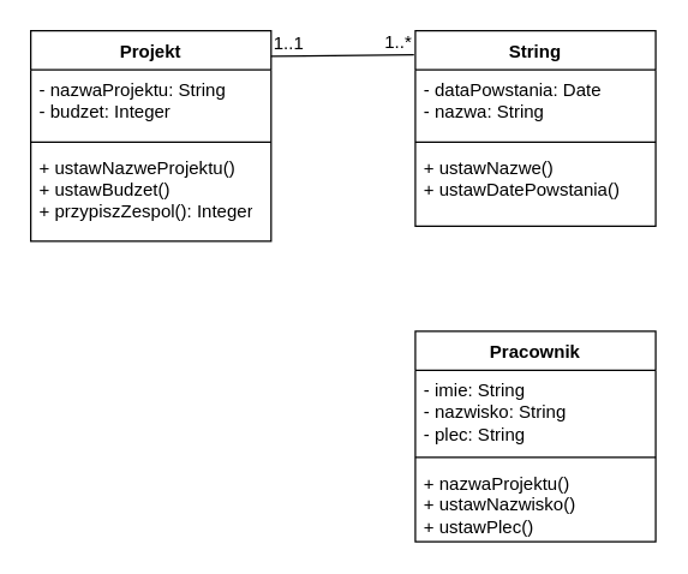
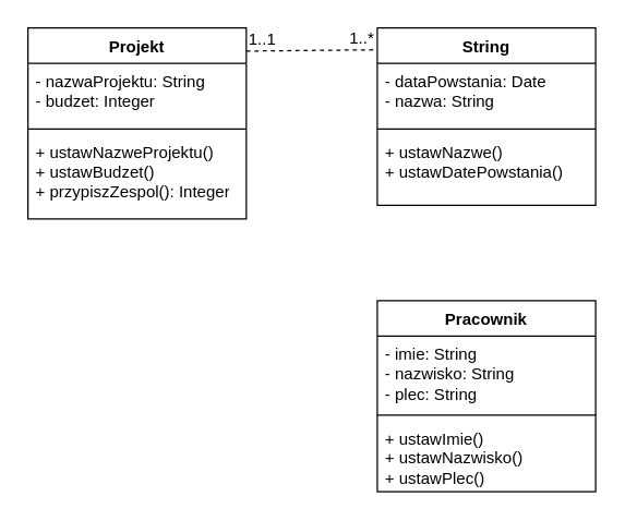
  <mxCell id="0" />
  <mxCell id="1" parent="0" />
  <mxCell id="2" value="Projekt" style="swimlane;fontStyle=1;align=center;verticalAlign=top;childLayout=stackLayout;horizontal=1;startSize=26;horizontalStack=0;resizeParent=1;resizeParentMax=0;resizeLast=0;collapsible=1;marginBottom=0;whiteSpace=wrap;html=1;" vertex="1" parent="1"><mxGeometry x="20" y="20" width="160" height="140" as="geometry" /></mxCell>
  <mxCell id="3" value="- nazwaProjektu: String&lt;div&gt;- budzet: Integer&lt;/div&gt;" style="text;strokeColor=none;fillColor=none;align=left;verticalAlign=top;spacingLeft=4;spacingRight=4;overflow=hidden;rotatable=0;points=[[0,0.5],[1,0.5]];portConstraint=eastwest;whiteSpace=wrap;html=1;" vertex="1" parent="2"><mxGeometry y="26" width="160" height="44" as="geometry" /></mxCell>
  <mxCell id="4" value="" style="line;strokeWidth=1;fillColor=none;align=left;verticalAlign=middle;spacingTop=-1;spacingLeft=3;spacingRight=3;rotatable=0;labelPosition=right;points=[];portConstraint=eastwest;strokeColor=inherit;" vertex="1" parent="2"><mxGeometry y="70" width="160" height="8" as="geometry" /></mxCell>
  <mxCell id="5" value="+ ustawNazweProjektu()&lt;div&gt;+ ustawBudzet()&lt;/div&gt;&lt;div&gt;+ przypiszZespol(): Integer&lt;/div&gt;" style="text;strokeColor=none;fillColor=none;align=left;verticalAlign=top;spacingLeft=4;spacingRight=4;overflow=hidden;rotatable=0;points=[[0,0.5],[1,0.5]];portConstraint=eastwest;whiteSpace=wrap;html=1;" vertex="1" parent="2"><mxGeometry y="78" width="160" height="62" as="geometry" /></mxCell>
  <mxCell id="6" value="String" style="swimlane;fontStyle=1;align=center;verticalAlign=top;childLayout=stackLayout;horizontal=1;startSize=26;horizontalStack=0;resizeParent=1;resizeParentMax=0;resizeLast=0;collapsible=1;marginBottom=0;whiteSpace=wrap;html=1;" vertex="1" parent="1"><mxGeometry x="276" y="20" width="160" height="130" as="geometry" /></mxCell>
  <mxCell id="7" value="- dataPowstania: Date&lt;div&gt;- nazwa: String&lt;/div&gt;" style="text;strokeColor=none;fillColor=none;align=left;verticalAlign=top;spacingLeft=4;spacingRight=4;overflow=hidden;rotatable=0;points=[[0,0.5],[1,0.5]];portConstraint=eastwest;whiteSpace=wrap;html=1;" vertex="1" parent="6"><mxGeometry y="26" width="160" height="44" as="geometry" /></mxCell>
  <mxCell id="8" value="" style="line;strokeWidth=1;fillColor=none;align=left;verticalAlign=middle;spacingTop=-1;spacingLeft=3;spacingRight=3;rotatable=0;labelPosition=right;points=[];portConstraint=eastwest;strokeColor=inherit;" vertex="1" parent="6"><mxGeometry y="70" width="160" height="8" as="geometry" /></mxCell>
  <mxCell id="9" value="+ ustawNazwe()&lt;div&gt;+ ustawDatePowstania()&lt;/div&gt;" style="text;strokeColor=none;fillColor=none;align=left;verticalAlign=top;spacingLeft=4;spacingRight=4;overflow=hidden;rotatable=0;points=[[0,0.5],[1,0.5]];portConstraint=eastwest;whiteSpace=wrap;html=1;" vertex="1" parent="6"><mxGeometry y="78" width="160" height="52" as="geometry" /></mxCell>
  <mxCell id="10" value="Pracownik" style="swimlane;fontStyle=1;align=center;verticalAlign=top;childLayout=stackLayout;horizontal=1;startSize=26;horizontalStack=0;resizeParent=1;resizeParentMax=0;resizeLast=0;collapsible=1;marginBottom=0;whiteSpace=wrap;html=1;" vertex="1" parent="1"><mxGeometry x="276" y="220" width="160" height="140" as="geometry" /></mxCell>
  <mxCell id="11" value="- imie: String&lt;div&gt;- nazwisko: String&lt;/div&gt;&lt;div&gt;- plec: String&lt;/div&gt;" style="text;strokeColor=none;fillColor=none;align=left;verticalAlign=top;spacingLeft=4;spacingRight=4;overflow=hidden;rotatable=0;points=[[0,0.5],[1,0.5]];portConstraint=eastwest;whiteSpace=wrap;html=1;" vertex="1" parent="10"><mxGeometry y="26" width="160" height="54" as="geometry" /></mxCell>
  <mxCell id="12" value="" style="line;strokeWidth=1;fillColor=none;align=left;verticalAlign=middle;spacingTop=-1;spacingLeft=3;spacingRight=3;rotatable=0;labelPosition=right;points=[];portConstraint=eastwest;strokeColor=inherit;" vertex="1" parent="10"><mxGeometry y="80" width="160" height="8" as="geometry" /></mxCell>
- <mxCell id="13" value="+ nazwaProjektu()&lt;div&gt;+ ustawNazwisko()&lt;/div&gt;&lt;div&gt;+ ustawPlec()&lt;/div&gt;" style="text;strokeColor=none;fillColor=none;align=left;verticalAlign=top;spacingLeft=4;spacingRight=4;overflow=hidden;rotatable=0;points=[[0,0.5],[1,0.5]];portConstraint=eastwest;whiteSpace=wrap;html=1;" vertex="1" parent="10"><mxGeometry y="88" width="160" height="52" as="geometry" /></mxCell>
- <mxCell id="14" value="" style="endArrow=none;html=1;rounded=0;entryX=-0.006;entryY=0.123;entryDx=0;entryDy=0;entryPerimeter=0;exitX=1;exitY=0.121;exitDx=0;exitDy=0;exitPerimeter=0;" edge="1" parent="1" source="2" target="6"><mxGeometry relative="1" as="geometry"><mxPoint x="16" y="130" as="sourcePoint" /><mxPoint x="176" y="130" as="targetPoint" /></mxGeometry></mxCell>
+ <mxCell id="13" value="+ ustawImie()&lt;div&gt;+ ustawNazwisko()&lt;/div&gt;&lt;div&gt;+ ustawPlec()&lt;/div&gt;" style="text;strokeColor=none;fillColor=none;align=left;verticalAlign=top;spacingLeft=4;spacingRight=4;overflow=hidden;rotatable=0;points=[[0,0.5],[1,0.5]];portConstraint=eastwest;whiteSpace=wrap;html=1;" vertex="1" parent="10"><mxGeometry y="88" width="160" height="52" as="geometry" /></mxCell>
+ <mxCell id="14" value="" style="endArrow=none;html=1;rounded=0;entryX=-0.006;entryY=0.123;entryDx=0;entryDy=0;entryPerimeter=0;exitX=1;exitY=0.121;exitDx=0;exitDy=0;exitPerimeter=0;dashed=1;" edge="1" parent="1" source="2" target="6"><mxGeometry relative="1" as="geometry"><mxPoint x="16" y="130" as="sourcePoint" /><mxPoint x="176" y="130" as="targetPoint" /></mxGeometry></mxCell>
  <mxCell id="15" value="1..1" style="resizable=0;html=1;whiteSpace=wrap;align=left;verticalAlign=bottom;" connectable="0" vertex="1" parent="14"><mxGeometry x="-1" relative="1" as="geometry" /></mxCell>
  <mxCell id="16" value="1..*" style="resizable=0;html=1;whiteSpace=wrap;align=right;verticalAlign=bottom;" connectable="0" vertex="1" parent="14"><mxGeometry x="1" relative="1" as="geometry" /></mxCell>
